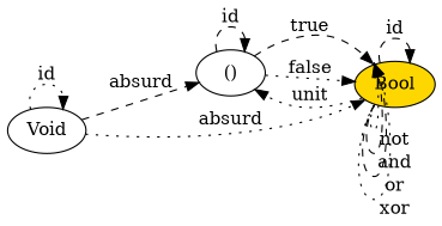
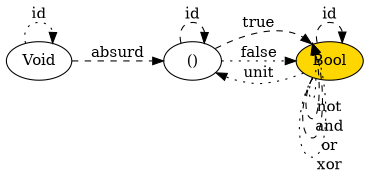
  digraph {
    rankdir=LR
    node [style=filled fillcolor=white]
    edge [style=dotted]
    Void
    "()"
    Bool [fillcolor=gold]
    Void -> Void [label=id]
    Void -> "()" [label=absurd style=dashed]
-   Void -> Bool [label=absurd]
    "()" -> "()" [label=id style=dashed]
    "()" -> Bool [headport=nw label=true style=dashed]
    "()" -> Bool [label=false]
    Bool -> "()" [label=unit]
    Bool -> Bool [label=id style=dashed]
    Bool -> Bool [headport=nw label=not tailport=sw]
    Bool -> Bool [headport=nw label=and tailport=sw style=dashed]
    Bool -> Bool [headport=nw label=or tailport=sw style=dashed]
    Bool -> Bool [headport=nw label=xor tailport=sw]
  }
